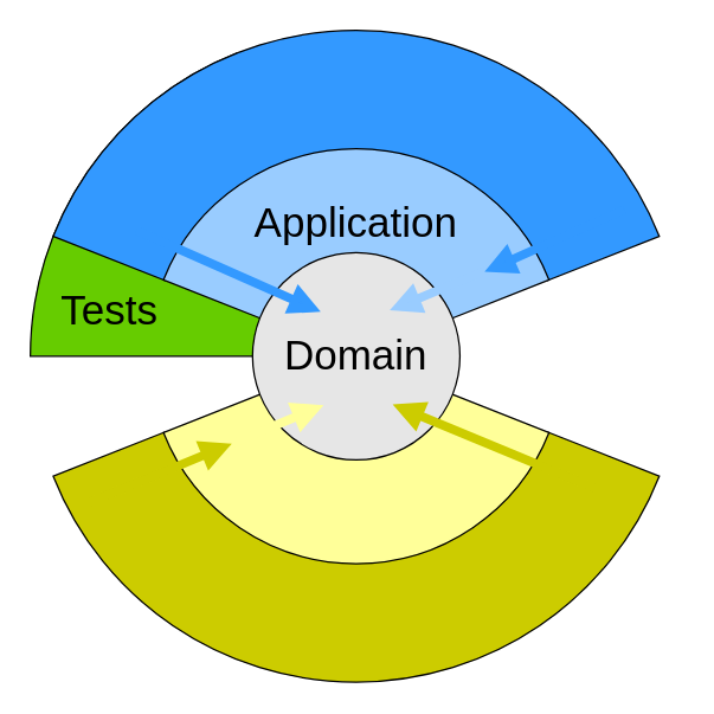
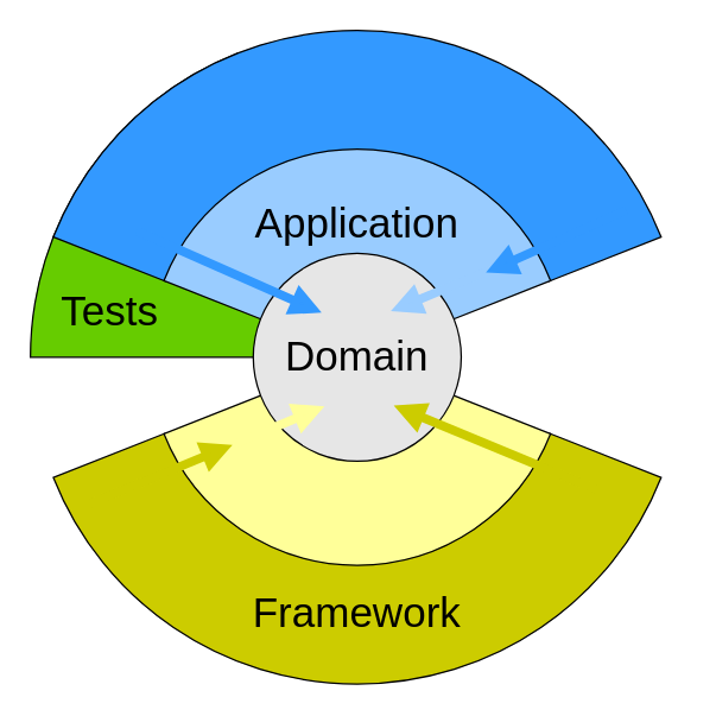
  <mxCell id="0" />
  <mxCell id="1" parent="0" />
  <mxCell id="2" value="" style="verticalLabelPosition=bottom;verticalAlign=top;html=1;shape=mxgraph.basic.partConcEllipse;startAngle=0.75;endAngle=0.94;arcWidth=0.73;rotation=0;align=center;fillColor=#66CC00;" vertex="1" parent="1"><mxGeometry x="20" y="20" width="440" height="440" as="geometry" /></mxCell>
  <mxCell id="3" value="" style="verticalLabelPosition=bottom;verticalAlign=top;html=1;shape=mxgraph.basic.partConcEllipse;startAngle=0.56;endAngle=0.94;arcWidth=0.37;rotation=90;align=center;fillColor=#3399FF;" parent="1" vertex="1"><mxGeometry x="20" y="20" width="440" height="440" as="geometry" /></mxCell>
  <mxCell id="4" value="" style="verticalLabelPosition=bottom;verticalAlign=top;html=1;shape=mxgraph.basic.partConcEllipse;startAngle=0.56;endAngle=0.94;arcWidth=0.37;rotation=-90;fillColor=#CCCC00;" parent="1" vertex="1"><mxGeometry x="20" y="20" width="440" height="440" as="geometry" /></mxCell>
  <mxCell id="5" value="" style="verticalLabelPosition=bottom;verticalAlign=top;html=1;shape=mxgraph.basic.partConcEllipse;startAngle=0.56;endAngle=0.94;arcWidth=0.59;rotation=-90;fillColor=#FFFF99;" parent="1" vertex="1"><mxGeometry x="100" y="100" width="280" height="280" as="geometry" /></mxCell>
  <mxCell id="6" value="" style="verticalLabelPosition=bottom;verticalAlign=top;html=1;shape=mxgraph.basic.partConcEllipse;startAngle=0.56;endAngle=0.94;arcWidth=0.51;rotation=90;fillColor=#99CCFF;" parent="1" vertex="1"><mxGeometry x="100" y="100" width="280" height="280" as="geometry" /></mxCell>
  <mxCell id="7" value="" style="ellipse;whiteSpace=wrap;html=1;aspect=fixed;fillColor=#E6E6E6;" parent="1" vertex="1"><mxGeometry x="170" y="170" width="140" height="140" as="geometry" /></mxCell>
  <mxCell id="8" value="" style="endArrow=block;html=1;fontFamily=Helvetica;fontSize=25;fontColor=#FFFFFF;strokeWidth=6;endFill=1;strokeColor=#FFFF99;rounded=1;jumpStyle=none;" parent="1" edge="1"><mxGeometry width="50" height="50" relative="1" as="geometry"><mxPoint x="127" y="311" as="sourcePoint" /><mxPoint x="218" y="273" as="targetPoint" /></mxGeometry></mxCell>
  <mxCell id="9" value="Application" style="text;html=1;strokeColor=none;fillColor=none;align=center;verticalAlign=middle;whiteSpace=wrap;rounded=0;horizontal=1;fontSize=28;" parent="1" vertex="1"><mxGeometry x="155" y="140" width="170" height="20" as="geometry" /></mxCell>
  <mxCell id="10" value="Domain" style="text;html=1;strokeColor=none;fillColor=none;align=center;verticalAlign=middle;whiteSpace=wrap;rounded=0;horizontal=1;fontSize=28;" parent="1" vertex="1"><mxGeometry x="155" y="229" width="170" height="20" as="geometry" /></mxCell>
+ <mxCell id="11" value="Framework" style="text;html=1;strokeColor=none;fillColor=none;align=center;verticalAlign=middle;whiteSpace=wrap;rounded=0;horizontal=1;fontSize=28;" parent="1" vertex="1"><mxGeometry x="155" y="402" width="170" height="20" as="geometry" /></mxCell>
  <mxCell id="12" value="" style="endArrow=block;html=1;fontFamily=Helvetica;fontSize=25;fontColor=#FFFFFF;strokeWidth=6;strokeColor=#CCCC00;endFill=1;rounded=1;jumpStyle=none;" parent="1" edge="1"><mxGeometry width="50" height="50" relative="1" as="geometry"><mxPoint x="59" y="339" as="sourcePoint" /><mxPoint x="156" y="299" as="targetPoint" /></mxGeometry></mxCell>
  <mxCell id="13" value="" style="endArrow=block;html=1;fontFamily=Helvetica;fontSize=25;fontColor=#FFFFFF;entryX=1.004;entryY=0.654;entryDx=0;entryDy=0;entryPerimeter=0;strokeWidth=6;strokeColor=#CCCC00;endFill=1;" parent="1" edge="1"><mxGeometry width="50" height="50" relative="1" as="geometry"><mxPoint x="401.04" y="329" as="sourcePoint" /><mxPoint x="264.56" y="272.56" as="targetPoint" /></mxGeometry></mxCell>
  <mxCell id="14" value="" style="endArrow=block;html=1;fontFamily=Helvetica;fontSize=25;fontColor=#FFFFFF;strokeWidth=6;endFill=1;rounded=1;jumpStyle=none;strokeColor=#99CCFF;" parent="1" edge="1"><mxGeometry x="245.6" y="235" width="50" height="50" as="geometry"><mxPoint x="340" y="177" as="sourcePoint" /><mxPoint x="262.6" y="209" as="targetPoint" /></mxGeometry></mxCell>
  <mxCell id="15" value="" style="endArrow=block;html=1;fontFamily=Helvetica;fontSize=25;fontColor=#FFFFFF;strokeWidth=6;endFill=1;rounded=1;jumpStyle=none;strokeColor=#3399FF;" parent="1" edge="1"><mxGeometry x="254.6" y="233" width="50" height="50" as="geometry"><mxPoint x="421" y="141" as="sourcePoint" /><mxPoint x="326.6" y="183" as="targetPoint" /></mxGeometry></mxCell>
  <mxCell id="16" value="" style="endArrow=block;html=1;fontFamily=Helvetica;fontSize=25;fontColor=#FFFFFF;strokeWidth=6;endFill=1;strokeColor=#3399FF;" parent="1" edge="1"><mxGeometry x="231.6" y="238" width="50" height="50" as="geometry"><mxPoint x="91.6" y="155" as="sourcePoint" /><mxPoint x="216" y="210" as="targetPoint" /></mxGeometry></mxCell>
  <mxCell id="17" value="&lt;div&gt;&lt;span&gt;Tests&lt;/span&gt;&lt;/div&gt;" style="text;html=1;align=left;verticalAlign=middle;whiteSpace=wrap;rounded=0;horizontal=1;fontSize=28;" vertex="1" parent="1"><mxGeometry x="39" y="199" width="90" height="20" as="geometry" /></mxCell>
